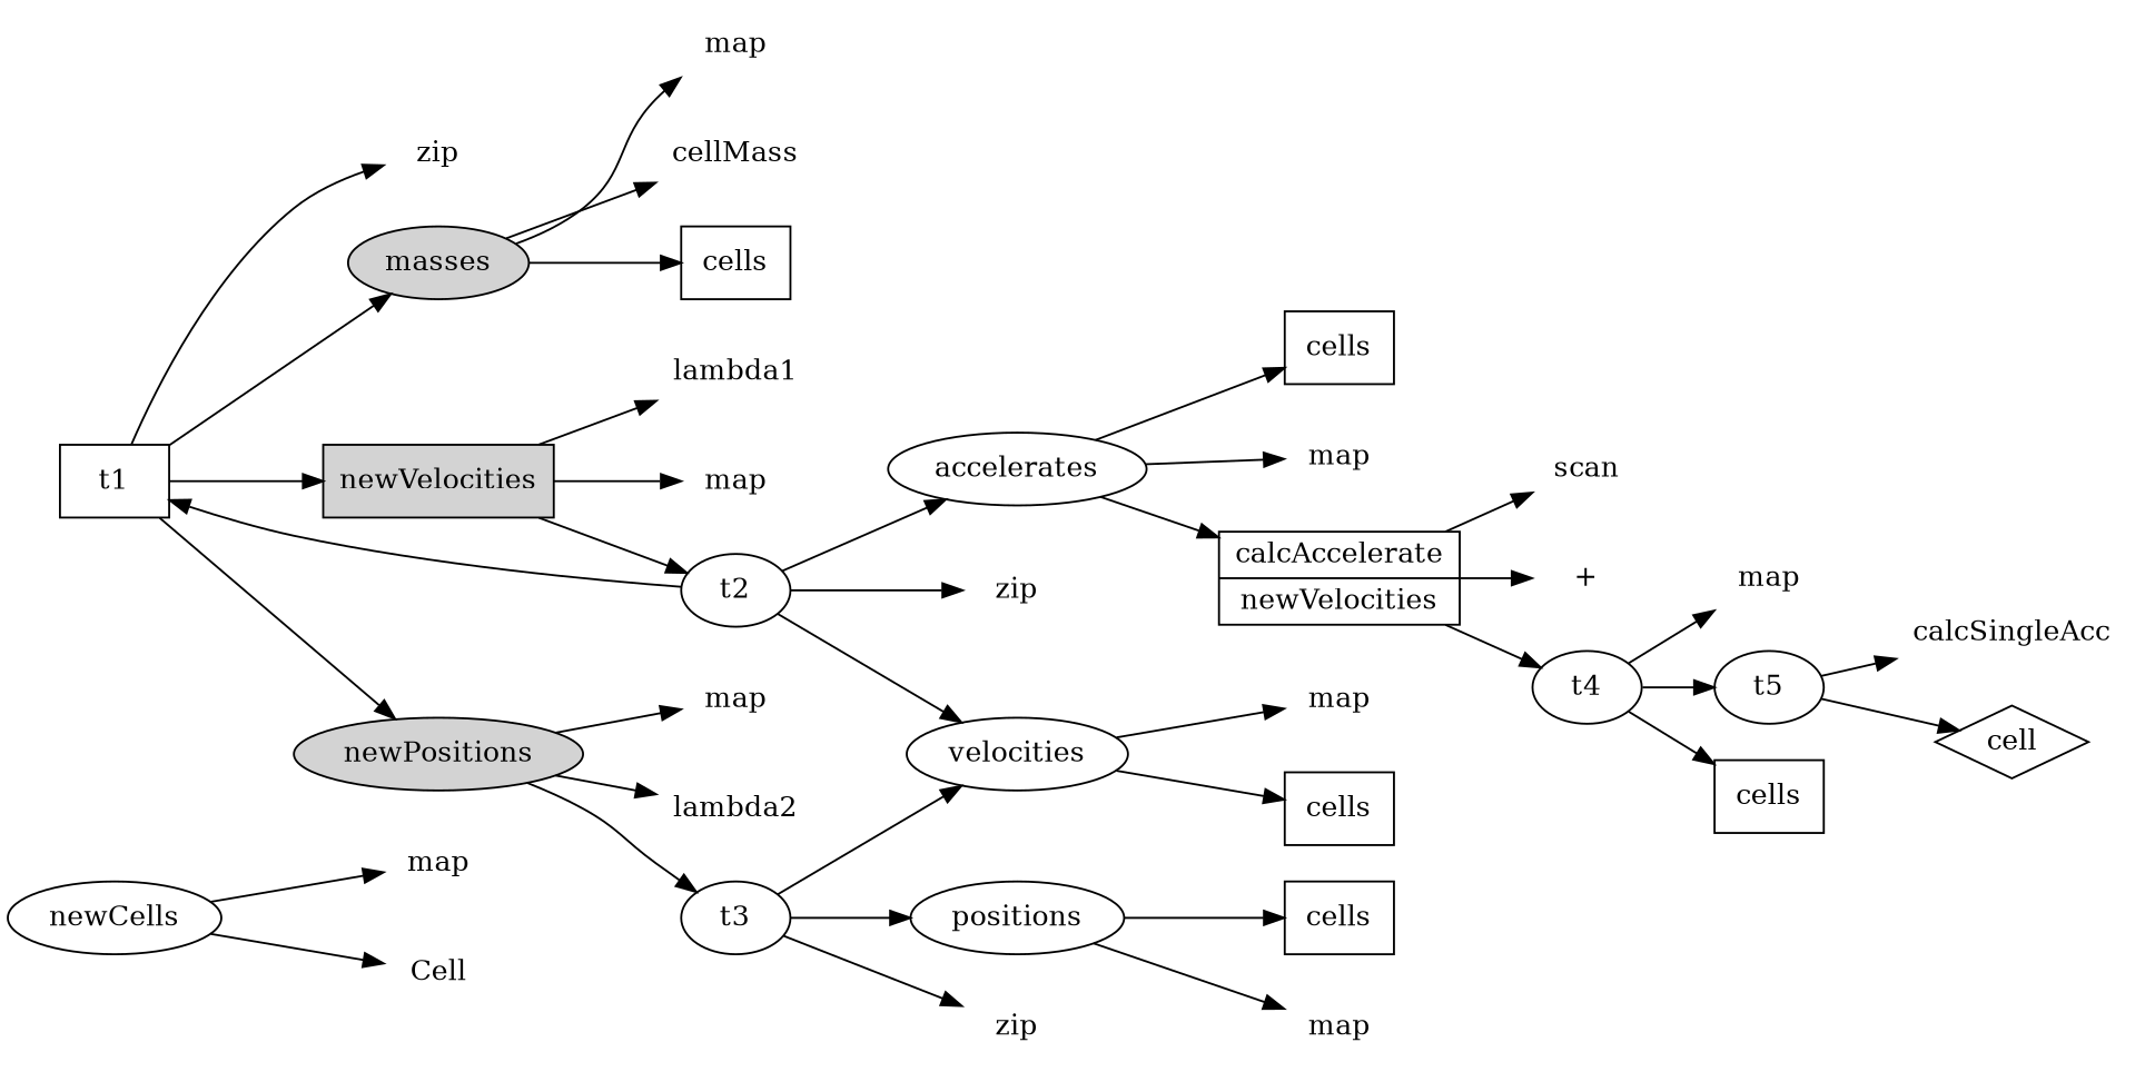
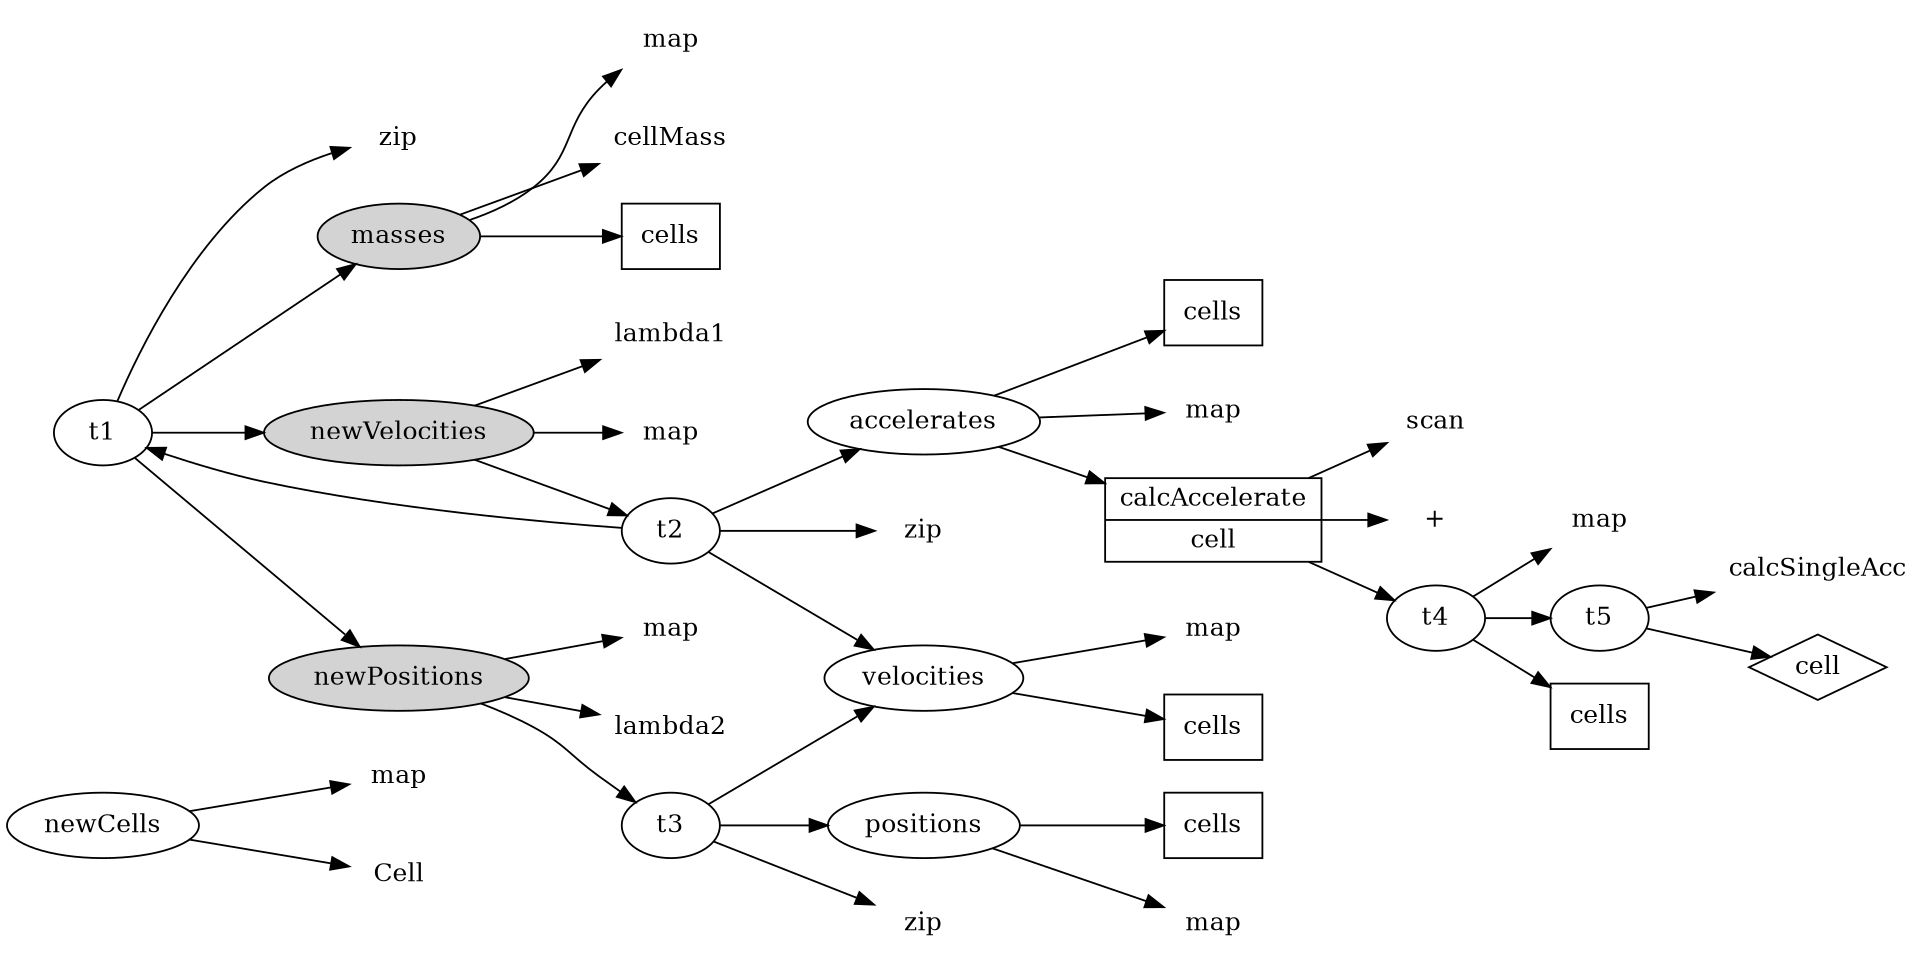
  digraph {
    rankdir=LR
    node [shape=plaintext]
    n1 [label=newCells shape=""]
    n2 [label=map]
    Cell
-   t1 [shape=box]
+   t1 [shape=""]
    n5 [label=zip]
    n6 [bgcolor=gray label=masses style=filled shape=""]
-   n7 [bgcolor=gray label=newVelocities style=filled shape=box]
+   n7 [bgcolor=gray label=newVelocities style=filled shape=""]
    n8 [bgcolor=gray label=newPositions style=filled shape=""]
    n9 [label=map]
    cellMass
    n11 [label=cells shape=box]
    n12 [label=map]
    n13 [label=lambda1]
    t2 [shape=""]
    n15 [label=map]
    n16 [label=lambda2]
    t3 [shape=""]
    n18 [label=zip]
    n19 [label=velocities shape=""]
    n20 [label=accelerates shape=""]
    n21 [label=zip]
    n22 [label=positions shape=""]
    n23 [label=map]
    n24 [label=cells shape=box]
    n25 [label=map]
-   n26 [label="calcAccelerate | newVelocities" shape=record]
+   n26 [label="calcAccelerate | cell" shape=record]
    n27 [label=cells shape=box]
    n28 [label=scan]
    n29 [label="+"]
    t4 [shape=""]
    n31 [label=map]
    n32 [label=cells shape=box]
    n33 [label=map]
    t5 [shape=""]
    n35 [label=cells shape=box]
    n36 [label=calcSingleAcc]
    n37 [label=cell shape=diamond]
    n1 -> n2
    n1 -> Cell
    t1 -> n5
    t1 -> n6
    t1 -> n7
    t1 -> n8
    n6 -> n9
    n6 -> cellMass
    n6 -> n11
    n7 -> n12
    n7 -> n13
    n7 -> t2
    n8 -> n15
    n8 -> n16
    n8 -> t3
    t2 -> t1
    t2 -> n18
    t2 -> n19
    t2 -> n20
    t3 -> n19
    t3 -> n21
    t3 -> n22
    n19 -> n23
    n19 -> n24
    n20 -> n25
    n20 -> n26
    n20 -> n27
    n22 -> n31
    n22 -> n32
    n26 -> n28
    n26 -> n29
    n26 -> t4
    t4 -> n33
    t4 -> t5
    t4 -> n35
    t5 -> n36
    t5 -> n37
  }
